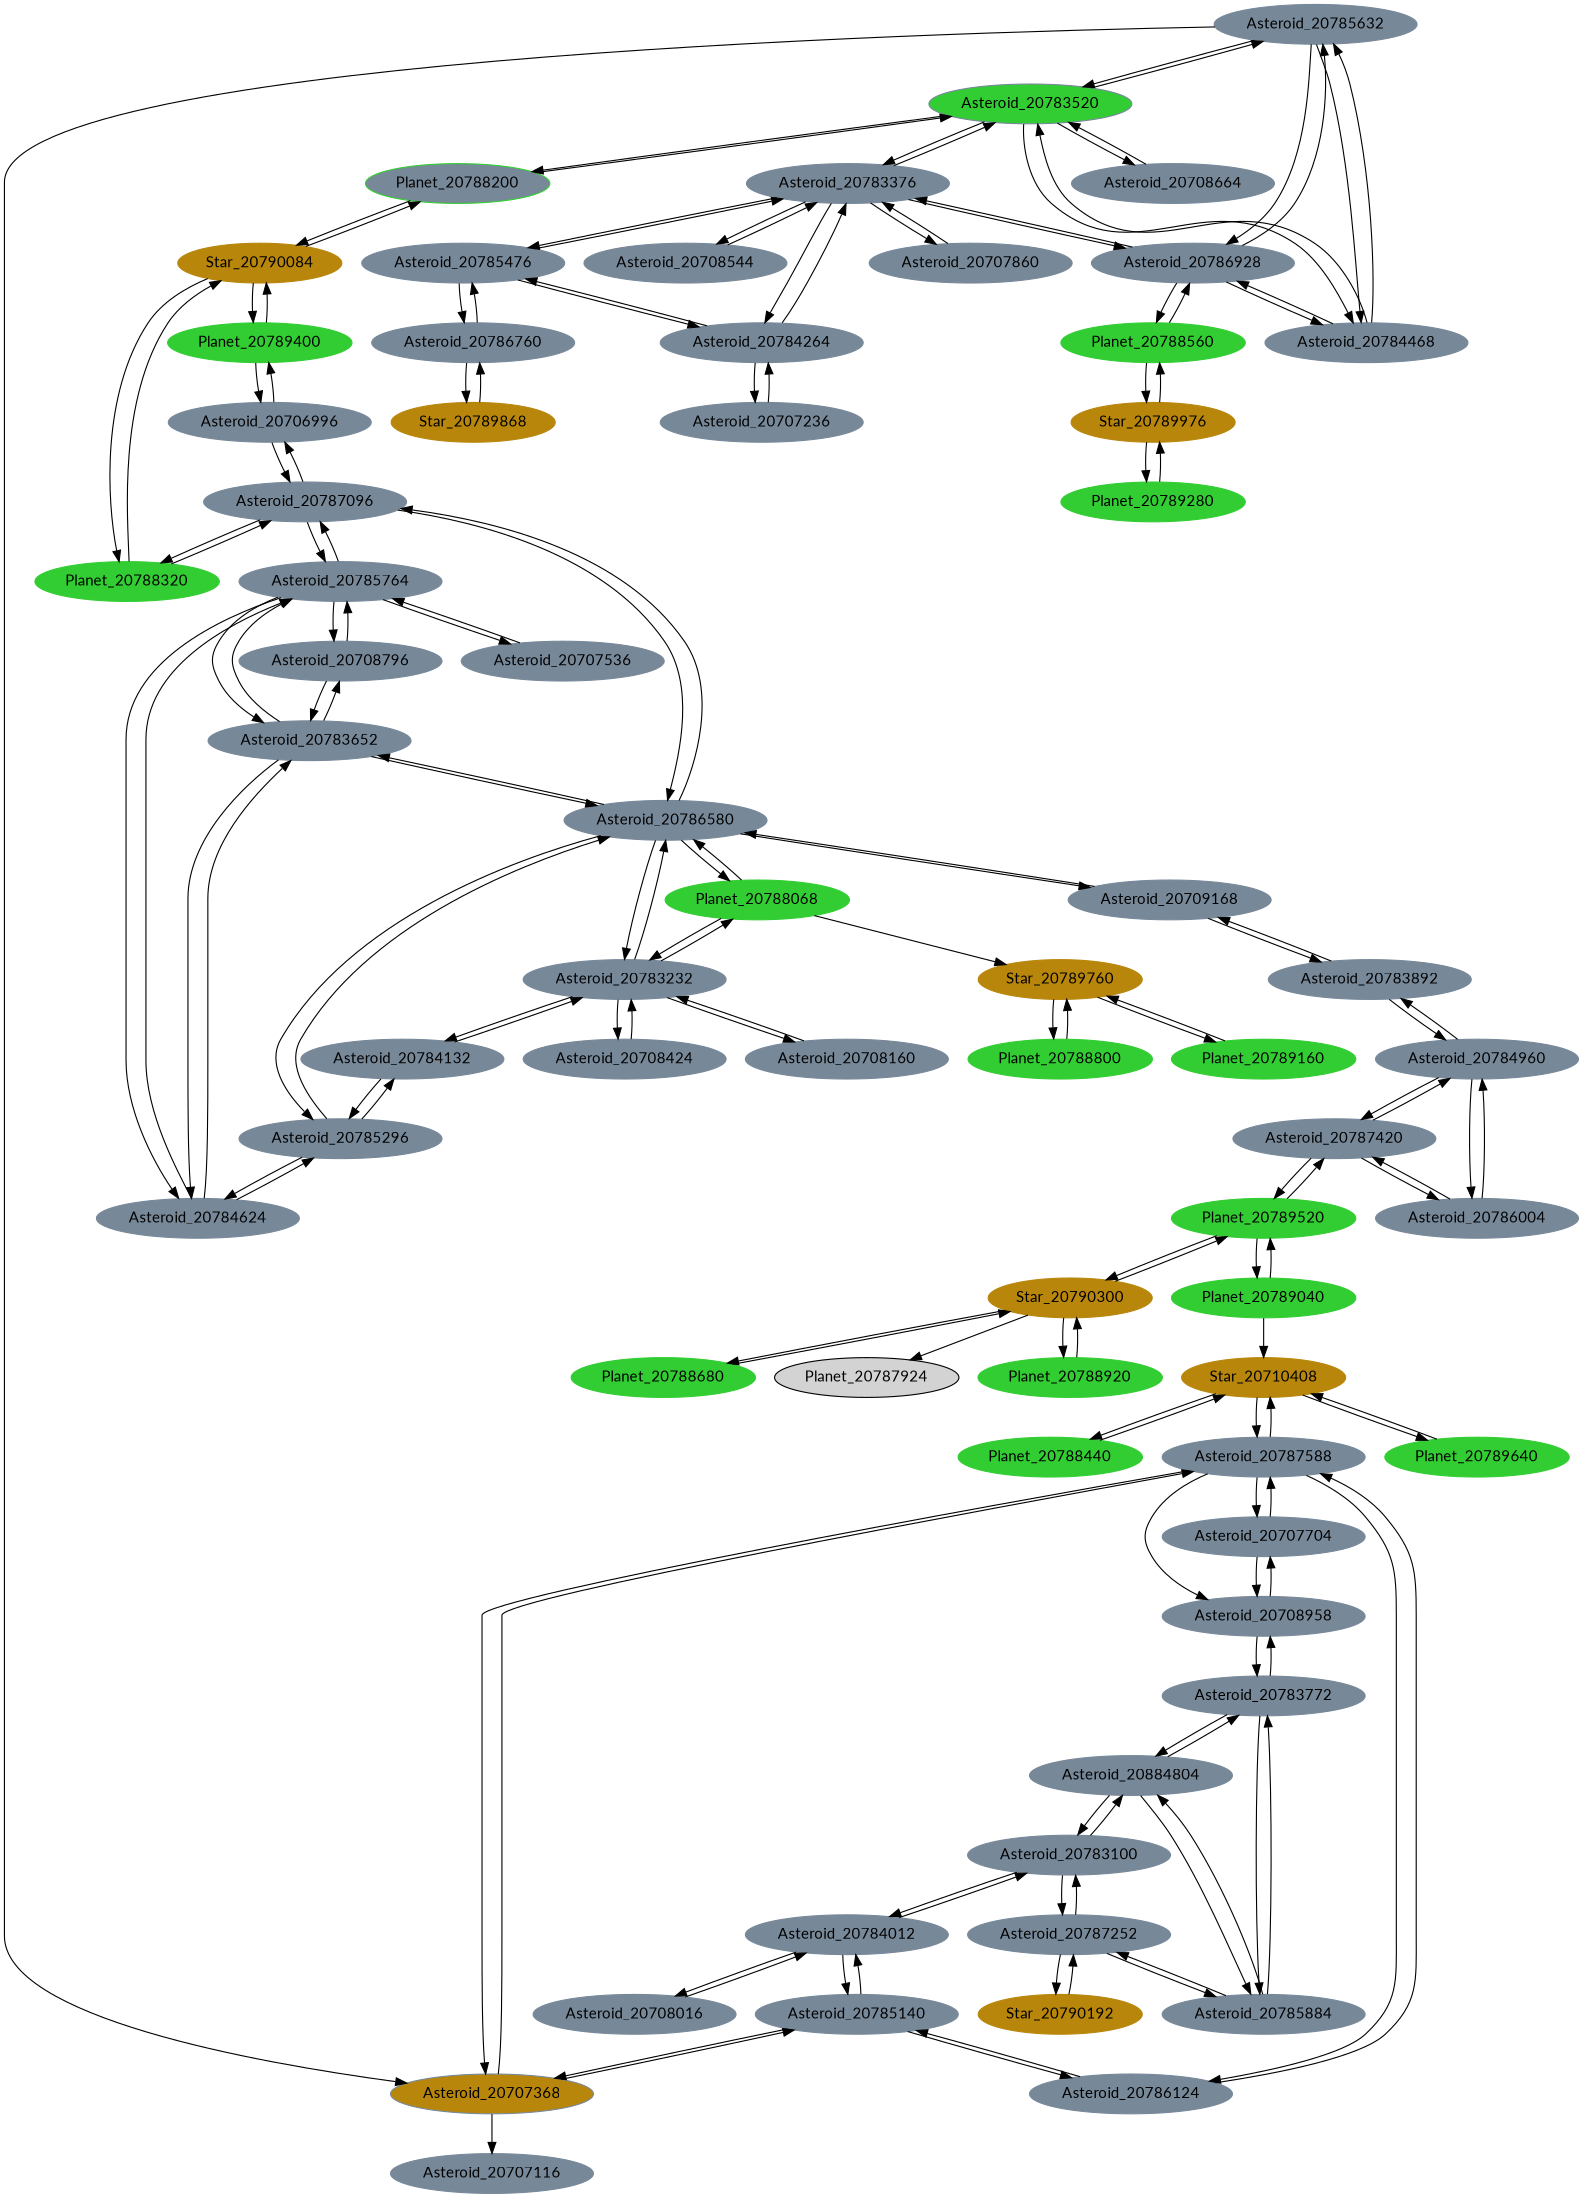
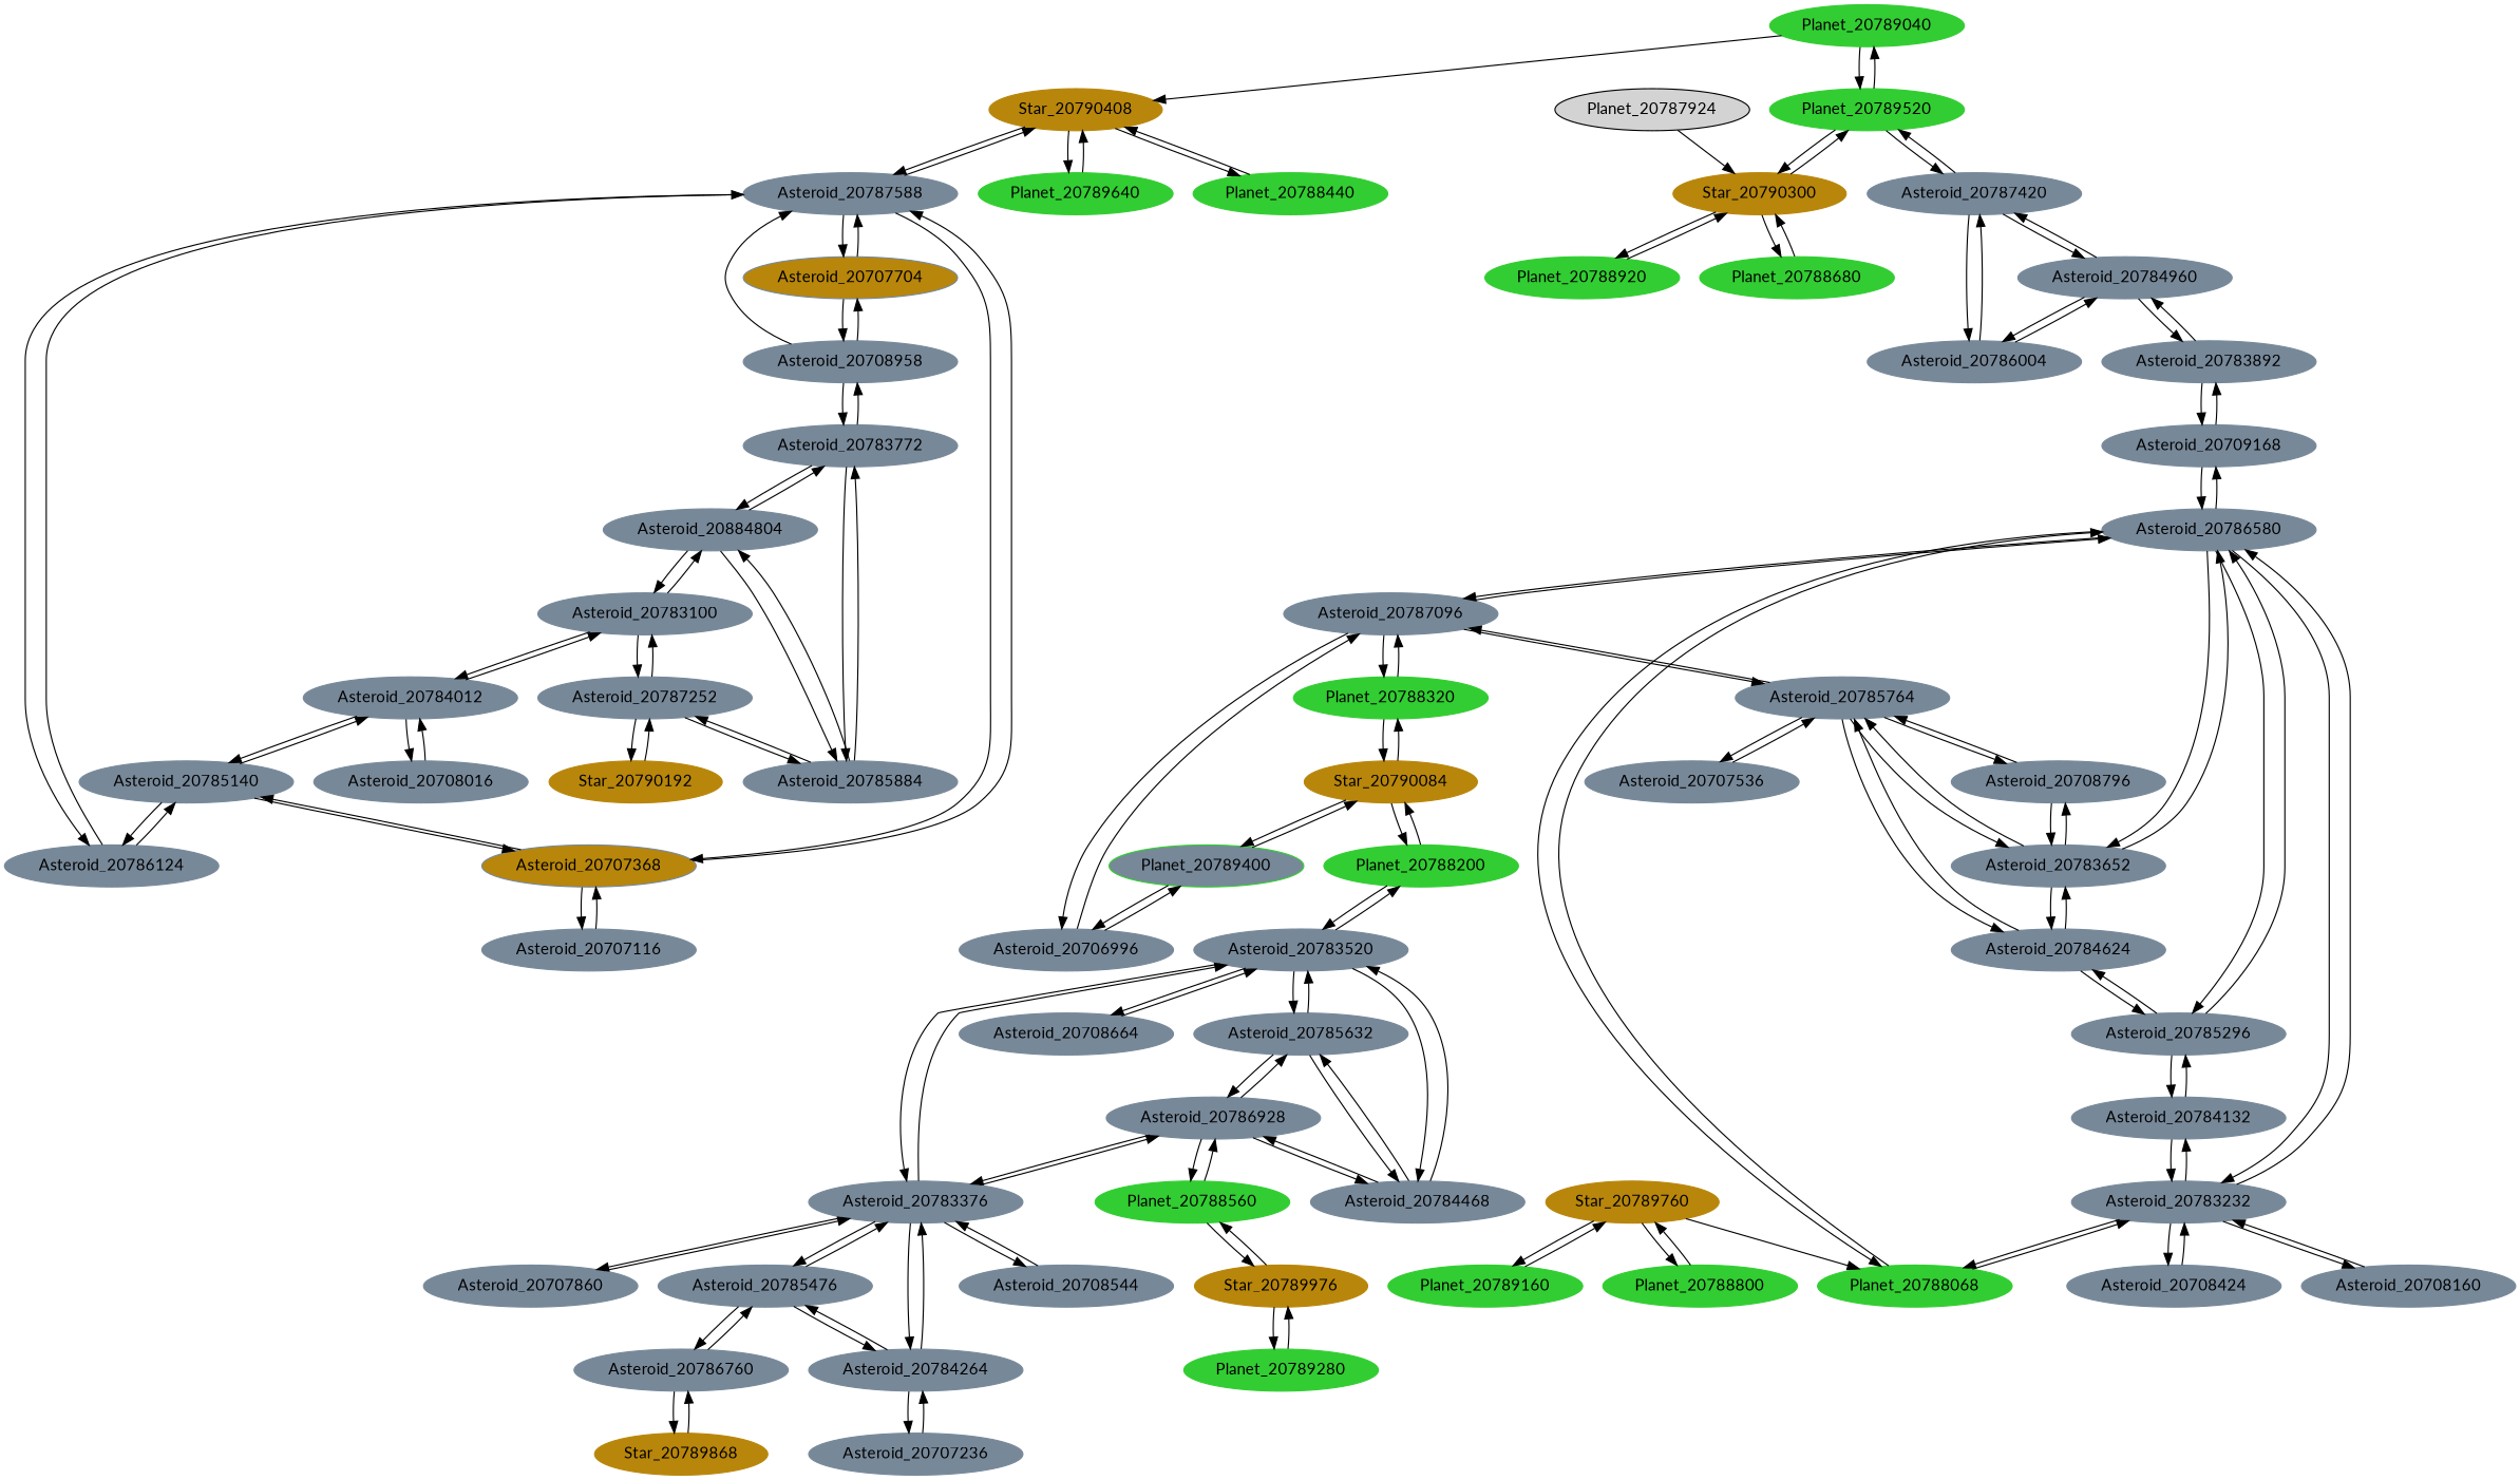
  digraph {
    fontname=Lato
    node [color=lightslategray fontname=Lato style=filled]
    edge [fontname=Lato]
-   Star_20790408 [color=darkgoldenrod label=Star_20710408]
+   Star_20790408 [color=darkgoldenrod]
    Planet_20789640 [color=limegreen]
    Planet_20788440 [color=limegreen]
    Asteroid_20787588
    Planet_20789040 [color=limegreen]
    Planet_20789520 [color=limegreen]
    Asteroid_20786124
    n8 [label=Asteroid_20708958]
    Asteroid_20707368 [fillcolor=darkgoldenrod]
-   Asteroid_20707704
+   Asteroid_20707704 [fillcolor=darkgoldenrod]
    Star_20790300 [color=darkgoldenrod]
    Asteroid_20787420
    Asteroid_20785140
    Asteroid_20783772
    Asteroid_20707116
    Planet_20788920 [color=limegreen]
    Planet_20788680 [color=limegreen]
    Planet_20787924 [color=""]
    Asteroid_20786004
    Asteroid_20784960
    Star_20790192 [color=darkgoldenrod]
    Asteroid_20787252
    Asteroid_20785884
    Asteroid_20783100
    n25 [label=Asteroid_20884804]
    Asteroid_20784012
    Star_20790084 [color=darkgoldenrod]
-   Planet_20789400 [color=limegreen]
+   Planet_20789400 [color=limegreen fillcolor=lightslategray]
    Planet_20788320 [color=limegreen]
-   Planet_20788200 [color=limegreen fillcolor=lightslategray]
+   Planet_20788200 [color=limegreen]
    Asteroid_20706996
    Asteroid_20787096
-   Asteroid_20783520 [fillcolor=limegreen]
+   Asteroid_20783520
    Asteroid_20786580
    Asteroid_20785764
    Asteroid_20785632
    Asteroid_20783376
    Asteroid_20784468
    Asteroid_20708664
    Star_20789976 [color=darkgoldenrod]
    Planet_20789280 [color=limegreen]
    Planet_20788560 [color=limegreen]
    Asteroid_20786928
    Star_20789868 [color=darkgoldenrod]
    Asteroid_20786760
    Asteroid_20785476
    Asteroid_20784264
    Star_20789760 [color=darkgoldenrod]
    Planet_20789160 [color=limegreen]
    Planet_20788800 [color=limegreen]
    Planet_20788068 [color=limegreen]
    Asteroid_20783232
    Asteroid_20785296
    Asteroid_20709168
    Asteroid_20783652
    Asteroid_20784132
    Asteroid_20708424
    Asteroid_20708160
    Asteroid_20783892
    Asteroid_20708544
    Asteroid_20707860
    Asteroid_20784624
    Asteroid_20707536
    Asteroid_20708796
    Asteroid_20708016
    Asteroid_20707236
    Star_20790408 -> Planet_20789640
    Star_20790408 -> Planet_20788440
    Star_20790408 -> Asteroid_20787588
    Planet_20789640 -> Star_20790408
    Planet_20788440 -> Star_20790408
    Asteroid_20787588 -> Star_20790408
    Asteroid_20787588 -> Asteroid_20786124
-   Asteroid_20787588 -> n8
+   n8 -> Asteroid_20787588
    Asteroid_20787588 -> Asteroid_20707368
    Asteroid_20787588 -> Asteroid_20707704
    Planet_20789040 -> Star_20790408
    Planet_20789040 -> Planet_20789520
    Planet_20789520 -> Planet_20789040
    Planet_20789520 -> Star_20790300
    Planet_20789520 -> Asteroid_20787420
    Asteroid_20786124 -> Asteroid_20787588
    Asteroid_20786124 -> Asteroid_20785140
    n8 -> Asteroid_20707704
    n8 -> Asteroid_20783772
    Asteroid_20707368 -> Asteroid_20787588
    Asteroid_20707368 -> Asteroid_20785140
    Asteroid_20707368 -> Asteroid_20707116
    Asteroid_20707704 -> Asteroid_20787588
    Asteroid_20707704 -> n8
    Star_20790300 -> Planet_20789520
    Star_20790300 -> Planet_20788920
    Star_20790300 -> Planet_20788680
-   Star_20790300 -> Planet_20787924
+   Planet_20787924 -> Star_20790300
    Asteroid_20787420 -> Planet_20789520
    Asteroid_20787420 -> Asteroid_20786004
    Asteroid_20787420 -> Asteroid_20784960
    Asteroid_20785140 -> Asteroid_20786124
    Asteroid_20785140 -> Asteroid_20707368
    Asteroid_20785140 -> Asteroid_20784012
    Asteroid_20783772 -> n8
    Asteroid_20783772 -> Asteroid_20785884
    Asteroid_20783772 -> n25
-   Asteroid_20785632 -> Asteroid_20707368
+   Asteroid_20707116 -> Asteroid_20707368
    Planet_20788920 -> Star_20790300
    Planet_20788680 -> Star_20790300
    Asteroid_20786004 -> Asteroid_20787420
    Asteroid_20786004 -> Asteroid_20784960
    Asteroid_20784960 -> Asteroid_20787420
    Asteroid_20784960 -> Asteroid_20786004
    Asteroid_20784960 -> Asteroid_20783892
    Star_20790192 -> Asteroid_20787252
    Asteroid_20787252 -> Star_20790192
    Asteroid_20787252 -> Asteroid_20785884
    Asteroid_20787252 -> Asteroid_20783100
    Asteroid_20785884 -> Asteroid_20783772
    Asteroid_20785884 -> Asteroid_20787252
    Asteroid_20785884 -> n25
    Asteroid_20783100 -> Asteroid_20787252
    Asteroid_20783100 -> n25
    Asteroid_20783100 -> Asteroid_20784012
    n25 -> Asteroid_20783772
    n25 -> Asteroid_20785884
    n25 -> Asteroid_20783100
    Asteroid_20784012 -> Asteroid_20785140
    Asteroid_20784012 -> Asteroid_20783100
    Asteroid_20784012 -> Asteroid_20708016
    Star_20790084 -> Planet_20789400
    Star_20790084 -> Planet_20788320
    Star_20790084 -> Planet_20788200
    Planet_20789400 -> Star_20790084
    Planet_20789400 -> Asteroid_20706996
    Planet_20788320 -> Star_20790084
    Planet_20788320 -> Asteroid_20787096
    Planet_20788200 -> Star_20790084
    Planet_20788200 -> Asteroid_20783520
    Asteroid_20706996 -> Planet_20789400
    Asteroid_20706996 -> Asteroid_20787096
    Asteroid_20787096 -> Planet_20788320
    Asteroid_20787096 -> Asteroid_20706996
    Asteroid_20787096 -> Asteroid_20786580
    Asteroid_20787096 -> Asteroid_20785764
    Asteroid_20783520 -> Planet_20788200
    Asteroid_20783520 -> Asteroid_20785632
    Asteroid_20783520 -> Asteroid_20783376
    Asteroid_20783520 -> Asteroid_20784468
    Asteroid_20783520 -> Asteroid_20708664
    Asteroid_20786580 -> Asteroid_20787096
    Asteroid_20786580 -> Planet_20788068
    Asteroid_20786580 -> Asteroid_20783232
    Asteroid_20786580 -> Asteroid_20785296
    Asteroid_20786580 -> Asteroid_20709168
    Asteroid_20786580 -> Asteroid_20783652
    Asteroid_20785764 -> Asteroid_20787096
    Asteroid_20785764 -> Asteroid_20783652
    Asteroid_20785764 -> Asteroid_20784624
    Asteroid_20785764 -> Asteroid_20707536
    Asteroid_20785764 -> Asteroid_20708796
    Asteroid_20785632 -> Asteroid_20783520
    Asteroid_20785632 -> Asteroid_20784468
    Asteroid_20785632 -> Asteroid_20786928
    Asteroid_20783376 -> Asteroid_20783520
    Asteroid_20783376 -> Asteroid_20786928
    Asteroid_20783376 -> Asteroid_20785476
    Asteroid_20783376 -> Asteroid_20784264
    Asteroid_20783376 -> Asteroid_20708544
    Asteroid_20783376 -> Asteroid_20707860
    Asteroid_20784468 -> Asteroid_20783520
    Asteroid_20784468 -> Asteroid_20785632
    Asteroid_20784468 -> Asteroid_20786928
    Asteroid_20708664 -> Asteroid_20783520
    Star_20789976 -> Planet_20789280
    Star_20789976 -> Planet_20788560
    Planet_20789280 -> Star_20789976
    Planet_20788560 -> Star_20789976
    Planet_20788560 -> Asteroid_20786928
    Asteroid_20786928 -> Asteroid_20785632
    Asteroid_20786928 -> Asteroid_20783376
    Asteroid_20786928 -> Asteroid_20784468
    Asteroid_20786928 -> Planet_20788560
    Star_20789868 -> Asteroid_20786760
    Asteroid_20786760 -> Star_20789868
    Asteroid_20786760 -> Asteroid_20785476
    Asteroid_20785476 -> Asteroid_20783376
    Asteroid_20785476 -> Asteroid_20786760
    Asteroid_20785476 -> Asteroid_20784264
    Asteroid_20784264 -> Asteroid_20783376
    Asteroid_20784264 -> Asteroid_20785476
    Asteroid_20784264 -> Asteroid_20707236
    Star_20789760 -> Planet_20789160
    Star_20789760 -> Planet_20788800
-   Planet_20788068 -> Star_20789760
+   Star_20789760 -> Planet_20788068
    Planet_20789160 -> Star_20789760
    Planet_20788800 -> Star_20789760
    Planet_20788068 -> Asteroid_20786580
    Planet_20788068 -> Asteroid_20783232
    Asteroid_20783232 -> Asteroid_20786580
    Asteroid_20783232 -> Planet_20788068
    Asteroid_20783232 -> Asteroid_20784132
    Asteroid_20783232 -> Asteroid_20708424
    Asteroid_20783232 -> Asteroid_20708160
    Asteroid_20785296 -> Asteroid_20786580
    Asteroid_20785296 -> Asteroid_20784132
    Asteroid_20785296 -> Asteroid_20784624
    Asteroid_20709168 -> Asteroid_20786580
    Asteroid_20709168 -> Asteroid_20783892
    Asteroid_20783652 -> Asteroid_20786580
    Asteroid_20783652 -> Asteroid_20785764
    Asteroid_20783652 -> Asteroid_20784624
    Asteroid_20783652 -> Asteroid_20708796
    Asteroid_20784132 -> Asteroid_20783232
    Asteroid_20784132 -> Asteroid_20785296
    Asteroid_20708424 -> Asteroid_20783232
    Asteroid_20708160 -> Asteroid_20783232
    Asteroid_20783892 -> Asteroid_20784960
    Asteroid_20783892 -> Asteroid_20709168
    Asteroid_20708544 -> Asteroid_20783376
    Asteroid_20707860 -> Asteroid_20783376
    Asteroid_20784624 -> Asteroid_20785764
    Asteroid_20784624 -> Asteroid_20785296
    Asteroid_20784624 -> Asteroid_20783652
    Asteroid_20707536 -> Asteroid_20785764
    Asteroid_20708796 -> Asteroid_20785764
    Asteroid_20708796 -> Asteroid_20783652
    Asteroid_20708016 -> Asteroid_20784012
    Asteroid_20707236 -> Asteroid_20784264
  }
